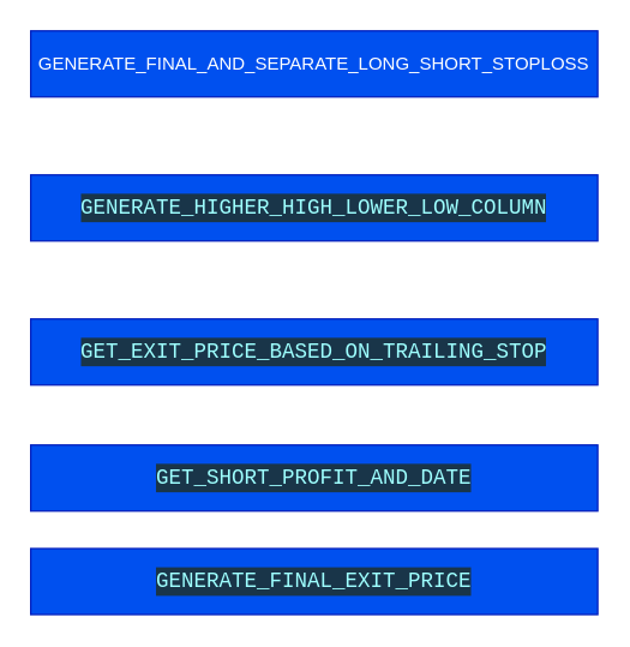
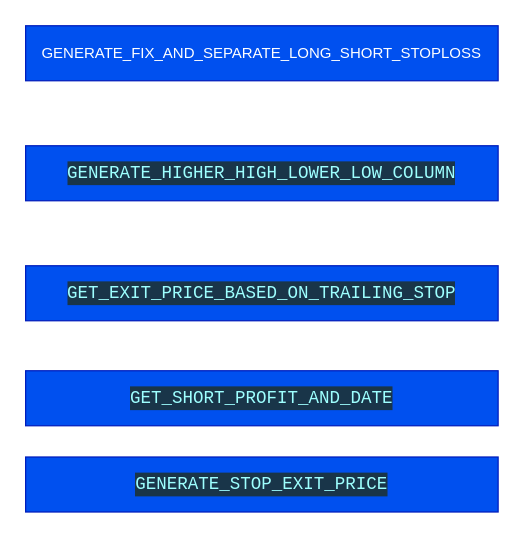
  <mxCell id="0" />
  <mxCell id="1" parent="0" />
- <mxCell id="2" value="GENERATE_FINAL_AND_SEPARATE_LONG_SHORT_STOPLOSS" style="rounded=0;whiteSpace=wrap;html=1;fillColor=#0050ef;strokeColor=#001DBC;fontColor=#ffffff;" vertex="1" parent="1"><mxGeometry x="20" y="20" width="378" height="44" as="geometry" /></mxCell>
+ <mxCell id="2" value="GENERATE_FIX_AND_SEPARATE_LONG_SHORT_STOPLOSS" style="rounded=0;whiteSpace=wrap;html=1;fillColor=#0050ef;strokeColor=#001DBC;fontColor=#ffffff;" vertex="1" parent="1"><mxGeometry x="20" y="20" width="378" height="44" as="geometry" /></mxCell>
  <mxCell id="3" value="&lt;div style=&quot;background-color: rgb(25 , 53 , 73) ; font-family: &amp;#34;consolas&amp;#34; , &amp;#34;courier new&amp;#34; , monospace ; font-size: 14px ; line-height: 19px&quot;&gt;&lt;span style=&quot;color: #9effff&quot;&gt;GENERATE_HIGHER_HIGH_LOWER_LOW_COLUMN&lt;/span&gt;&lt;/div&gt;" style="rounded=0;whiteSpace=wrap;html=1;fillColor=#0050ef;strokeColor=#001DBC;fontColor=#ffffff;" vertex="1" parent="1"><mxGeometry x="20" y="116" width="378" height="44" as="geometry" /></mxCell>
  <mxCell id="4" value="&lt;div style=&quot;background-color: rgb(25 , 53 , 73) ; font-family: &amp;#34;consolas&amp;#34; , &amp;#34;courier new&amp;#34; , monospace ; font-size: 14px ; line-height: 19px&quot;&gt;&lt;div style=&quot;font-family: &amp;#34;consolas&amp;#34; , &amp;#34;courier new&amp;#34; , monospace ; line-height: 19px&quot;&gt;&lt;span style=&quot;color: #9effff&quot;&gt;GET_EXIT_PRICE_BASED_ON_TRAILING_STOP&lt;/span&gt;&lt;/div&gt;&lt;/div&gt;" style="rounded=0;whiteSpace=wrap;html=1;fillColor=#0050ef;strokeColor=#001DBC;fontColor=#ffffff;" vertex="1" parent="1"><mxGeometry x="20" y="212" width="378" height="44" as="geometry" /></mxCell>
  <mxCell id="5" value="&lt;div style=&quot;background-color: rgb(25 , 53 , 73) ; font-family: &amp;#34;consolas&amp;#34; , &amp;#34;courier new&amp;#34; , monospace ; font-size: 14px ; line-height: 19px&quot;&gt;&lt;div style=&quot;font-family: &amp;#34;consolas&amp;#34; , &amp;#34;courier new&amp;#34; , monospace ; line-height: 19px&quot;&gt;&lt;div style=&quot;font-family: &amp;#34;consolas&amp;#34; , &amp;#34;courier new&amp;#34; , monospace ; line-height: 19px&quot;&gt;&lt;span style=&quot;color: #9effff&quot;&gt;GET_SHORT_PROFIT_AND_DATE&lt;/span&gt;&lt;/div&gt;&lt;/div&gt;&lt;/div&gt;" style="rounded=0;whiteSpace=wrap;html=1;fillColor=#0050ef;strokeColor=#001DBC;fontColor=#ffffff;" vertex="1" parent="1"><mxGeometry x="20" y="296" width="378" height="44" as="geometry" /></mxCell>
- <mxCell id="6" value="&lt;div style=&quot;background-color: rgb(25 , 53 , 73) ; font-family: &amp;#34;consolas&amp;#34; , &amp;#34;courier new&amp;#34; , monospace ; font-size: 14px ; line-height: 19px&quot;&gt;&lt;div style=&quot;font-family: &amp;#34;consolas&amp;#34; , &amp;#34;courier new&amp;#34; , monospace ; line-height: 19px&quot;&gt;&lt;div style=&quot;font-family: &amp;#34;consolas&amp;#34; , &amp;#34;courier new&amp;#34; , monospace ; line-height: 19px&quot;&gt;&lt;div style=&quot;font-family: &amp;#34;consolas&amp;#34; , &amp;#34;courier new&amp;#34; , monospace ; line-height: 19px&quot;&gt;&lt;span style=&quot;color: #9effff&quot;&gt;GENERATE_FINAL_EXIT_PRICE&lt;/span&gt;&lt;/div&gt;&lt;/div&gt;&lt;/div&gt;&lt;/div&gt;" style="rounded=0;whiteSpace=wrap;html=1;fillColor=#0050ef;strokeColor=#001DBC;fontColor=#ffffff;" vertex="1" parent="1"><mxGeometry x="20" y="365" width="378" height="44" as="geometry" /></mxCell>
+ <mxCell id="6" value="&lt;div style=&quot;background-color: rgb(25 , 53 , 73) ; font-family: &amp;#34;consolas&amp;#34; , &amp;#34;courier new&amp;#34; , monospace ; font-size: 14px ; line-height: 19px&quot;&gt;&lt;div style=&quot;font-family: &amp;#34;consolas&amp;#34; , &amp;#34;courier new&amp;#34; , monospace ; line-height: 19px&quot;&gt;&lt;div style=&quot;font-family: &amp;#34;consolas&amp;#34; , &amp;#34;courier new&amp;#34; , monospace ; line-height: 19px&quot;&gt;&lt;div style=&quot;font-family: &amp;#34;consolas&amp;#34; , &amp;#34;courier new&amp;#34; , monospace ; line-height: 19px&quot;&gt;&lt;span style=&quot;color: #9effff&quot;&gt;GENERATE_STOP_EXIT_PRICE&lt;/span&gt;&lt;/div&gt;&lt;/div&gt;&lt;/div&gt;&lt;/div&gt;" style="rounded=0;whiteSpace=wrap;html=1;fillColor=#0050ef;strokeColor=#001DBC;fontColor=#ffffff;" vertex="1" parent="1"><mxGeometry x="20" y="365" width="378" height="44" as="geometry" /></mxCell>
